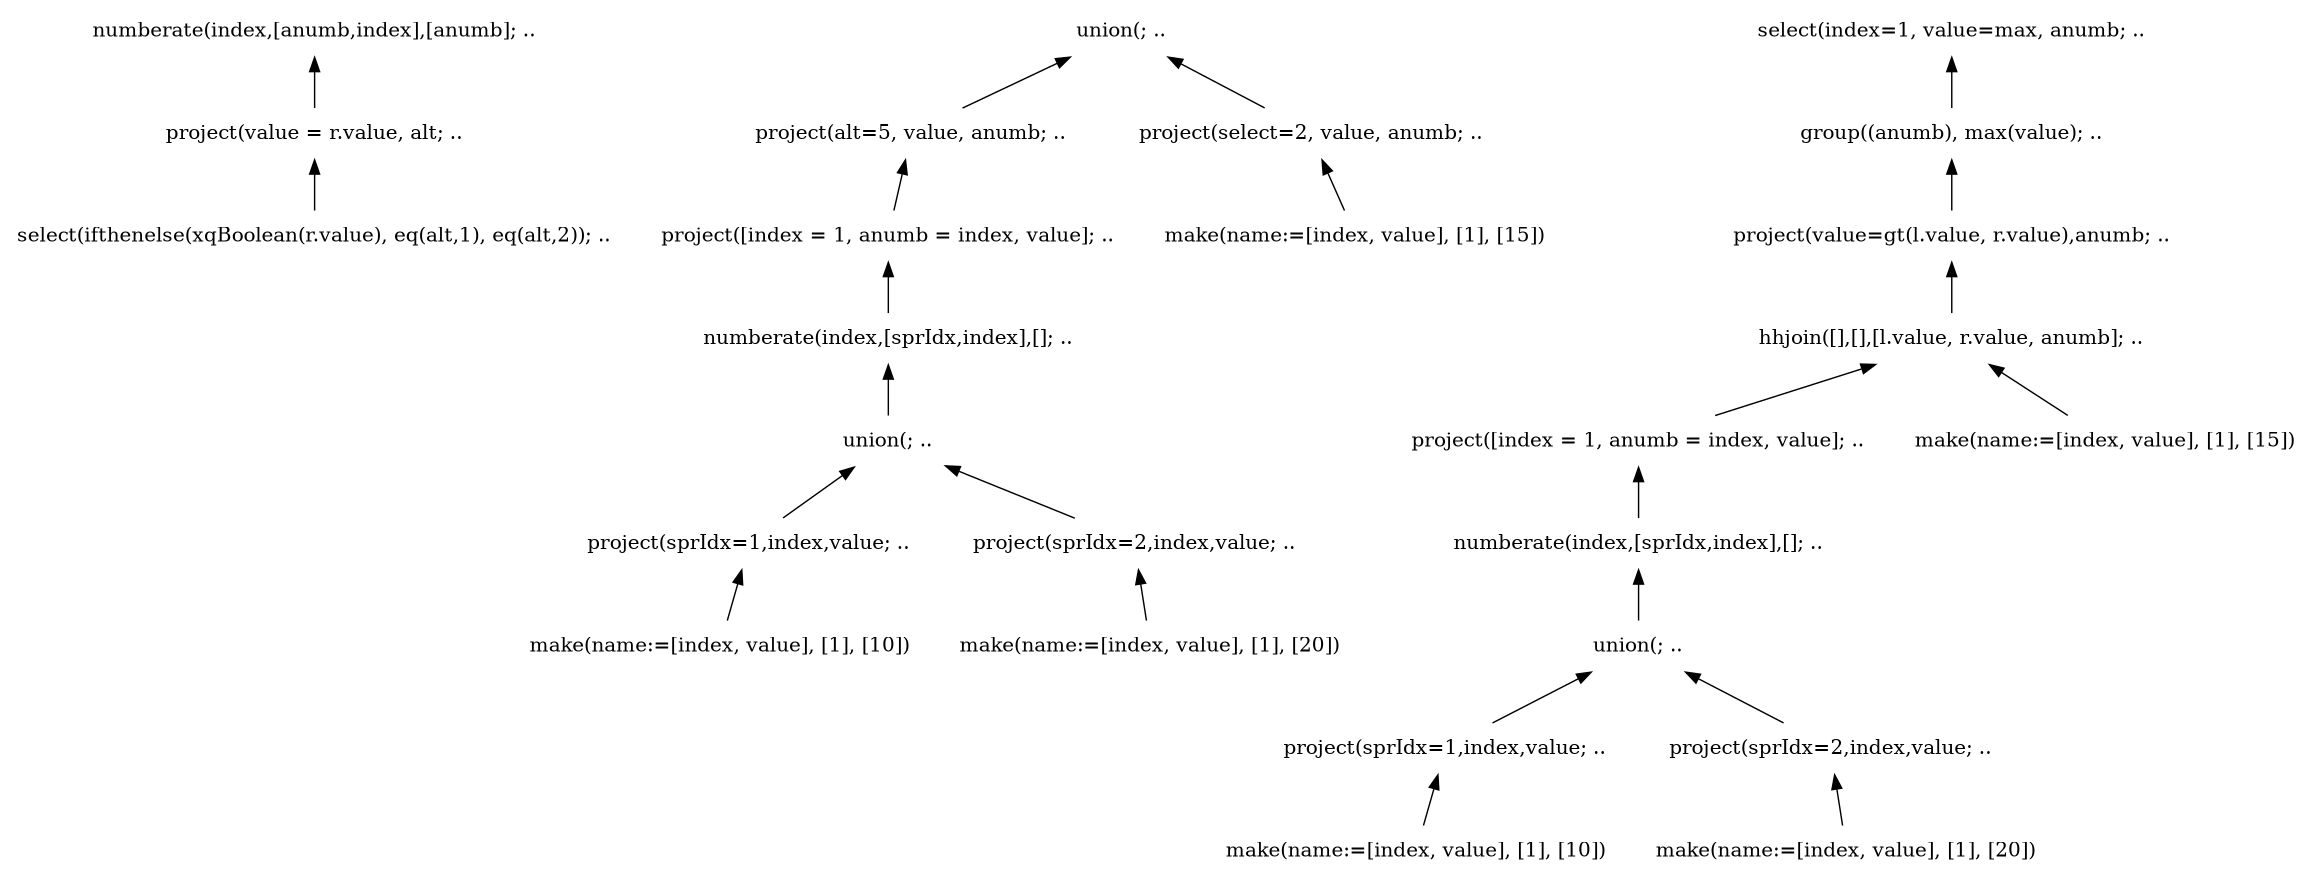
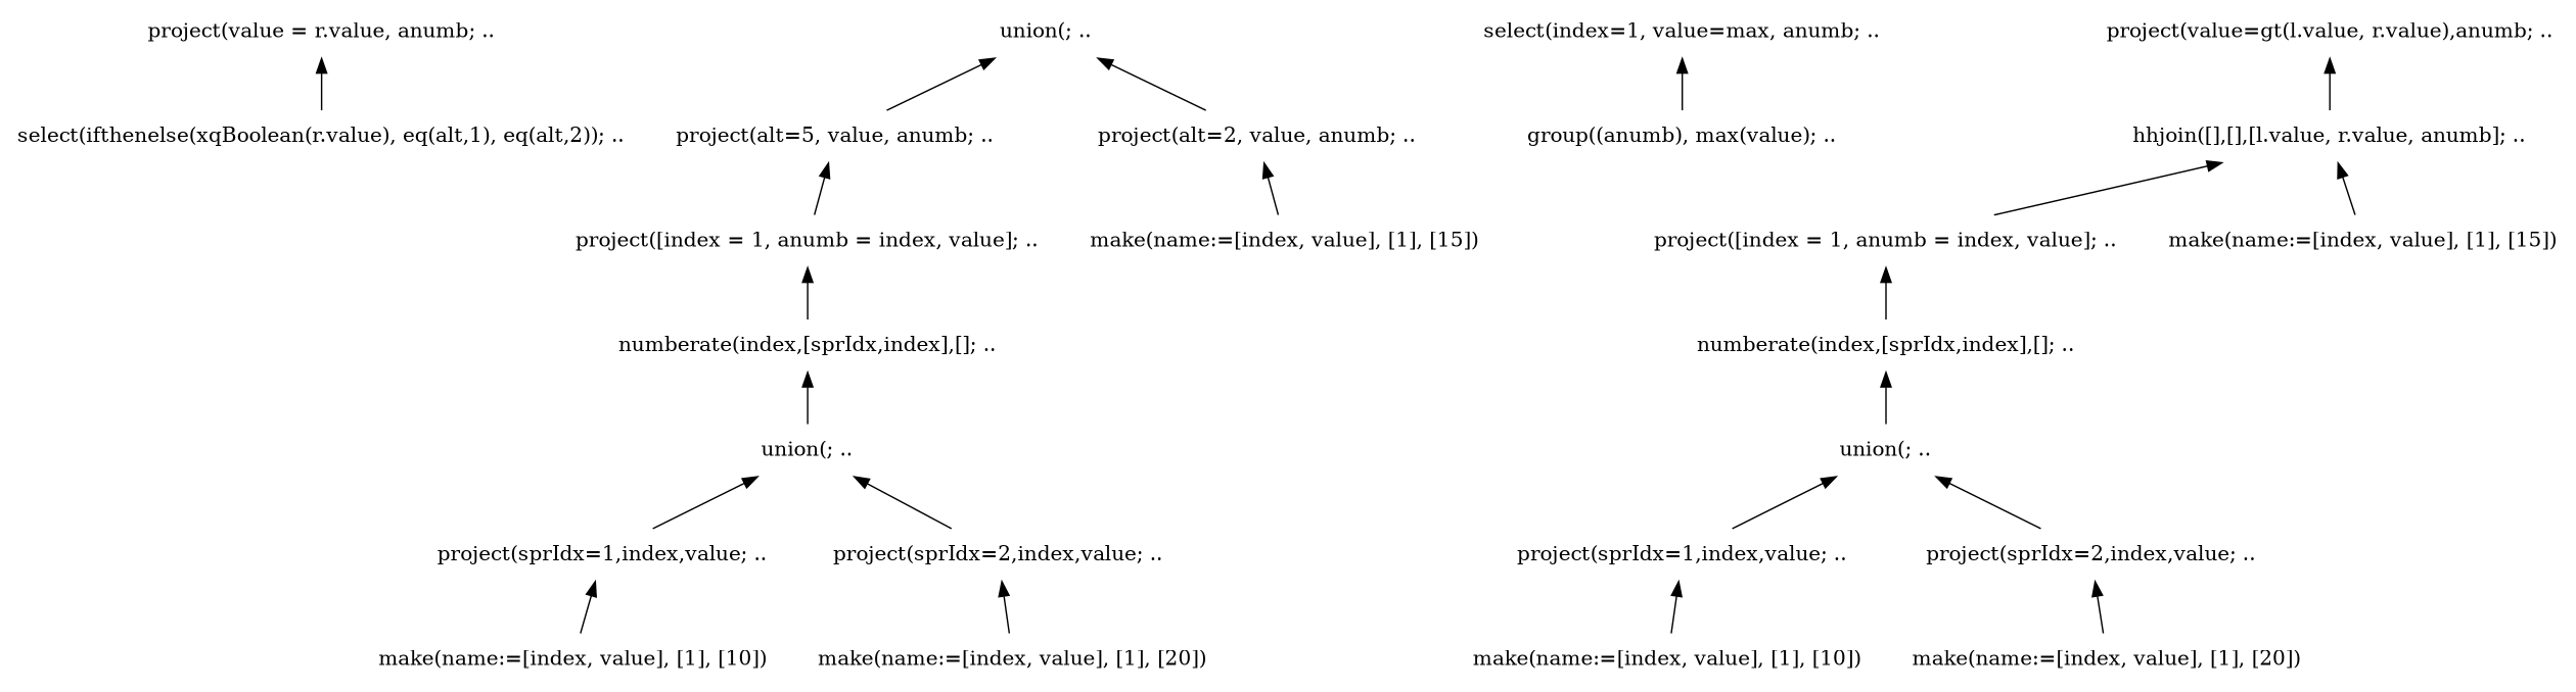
  digraph {
    node [shape=plaintext]
    edge [arrowhead=none arrowtail=normal color=black dir=both fontcolor=black weight=1]
-   n1 [label="numberate(index,[anumb,index],[anumb]; .."]
-   n2 [label="project(value = r.value, alt; .."]
+   n2 [label="project(value = r.value, anumb; .."]
    n3 [label="select(ifthenelse(xqBoolean(r.value), eq(alt,1), eq(alt,2)); .."]
    n4 [label="union(; .."]
    n5 [label="project(alt=5, value, anumb; .."]
-   n6 [label="project(select=2, value, anumb; .."]
+   n6 [label="project(alt=2, value, anumb; .."]
    n7 [label="select(index=1, value=max, anumb; .."]
    n8 [label="group((anumb), max(value); .."]
    n9 [label="project([index = 1, anumb = index, value]; .."]
    n10 [label="make(name:=[index, value], [1], [15])"]
    n11 [label="numberate(index,[sprIdx,index],[]; .."]
    n12 [label="union(; .."]
    n13 [label="project(sprIdx=1,index,value; .."]
    n14 [label="project(sprIdx=2,index,value; .."]
    n15 [label="make(name:=[index, value], [1], [10])"]
    n16 [label="make(name:=[index, value], [1], [20])"]
    n17 [label="project(value=gt(l.value, r.value),anumb; .."]
    n18 [label="hhjoin([],[],[l.value, r.value, anumb]; .."]
    n19 [label="project([index = 1, anumb = index, value]; .."]
    n20 [label="make(name:=[index, value], [1], [15])"]
    n21 [label="numberate(index,[sprIdx,index],[]; .."]
    n22 [label="union(; .."]
    n23 [label="project(sprIdx=1,index,value; .."]
    n24 [label="project(sprIdx=2,index,value; .."]
    n25 [label="make(name:=[index, value], [1], [10])"]
    n26 [label="make(name:=[index, value], [1], [20])"]
-   n1 -> n2
    n2 -> n3
    n4 -> n5
    n4 -> n6
    n5 -> n9
    n6 -> n10
    n7 -> n8
-   n8 -> n17
    n9 -> n11
    n11 -> n12
    n12 -> n13
    n12 -> n14
    n13 -> n15
    n14 -> n16
    n17 -> n18
    n18 -> n19
    n18 -> n20
    n19 -> n21
    n21 -> n22
    n22 -> n23
    n22 -> n24
    n23 -> n25
    n24 -> n26
  }
